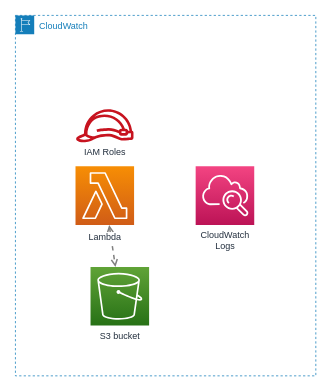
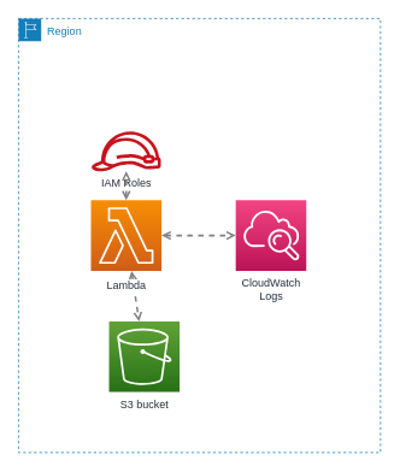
  <mxCell id="0" />
  <mxCell id="1" parent="0" />
- <mxCell id="2" value="CloudWatch" style="points=[[0,0],[0.25,0],[0.5,0],[0.75,0],[1,0],[1,0.25],[1,0.5],[1,0.75],[1,1],[0.75,1],[0.5,1],[0.25,1],[0,1],[0,0.75],[0,0.5],[0,0.25]];outlineConnect=0;gradientColor=none;html=1;whiteSpace=wrap;fontSize=12;fontStyle=0;container=1;pointerEvents=0;collapsible=0;recursiveResize=0;shape=mxgraph.aws4.group;grIcon=mxgraph.aws4.group_region;strokeColor=#147EBA;fillColor=none;verticalAlign=top;align=left;spacingLeft=30;fontColor=#147EBA;dashed=1;" parent="1" vertex="1"><mxGeometry x="20" y="20" width="400" height="480" as="geometry" /></mxCell>
+ <mxCell id="2" value="Region" style="points=[[0,0],[0.25,0],[0.5,0],[0.75,0],[1,0],[1,0.25],[1,0.5],[1,0.75],[1,1],[0.75,1],[0.5,1],[0.25,1],[0,1],[0,0.75],[0,0.5],[0,0.25]];outlineConnect=0;gradientColor=none;html=1;whiteSpace=wrap;fontSize=12;fontStyle=0;container=1;pointerEvents=0;collapsible=0;recursiveResize=0;shape=mxgraph.aws4.group;grIcon=mxgraph.aws4.group_region;strokeColor=#147EBA;fillColor=none;verticalAlign=top;align=left;spacingLeft=30;fontColor=#147EBA;dashed=1;" parent="1" vertex="1"><mxGeometry x="20" y="20" width="400" height="480" as="geometry" /></mxCell>
  <mxCell id="3" value="S3 bucket" style="outlineConnect=0;fontColor=#232F3E;gradientColor=#60A337;gradientDirection=north;fillColor=#277116;strokeColor=#ffffff;dashed=0;verticalLabelPosition=bottom;verticalAlign=top;align=center;html=1;fontSize=12;fontStyle=0;aspect=fixed;shape=mxgraph.aws4.resourceIcon;resIcon=mxgraph.aws4.s3;labelBackgroundColor=#ffffff;" parent="2" vertex="1"><mxGeometry x="100" y="335" width="78" height="78" as="geometry" /></mxCell>
  <mxCell id="4" style="rounded=0;orthogonalLoop=1;jettySize=auto;html=1;startArrow=open;startFill=0;endArrow=open;endFill=0;strokeWidth=2;strokeColor=#808080;dashed=1;" parent="2" source="9" target="3" edge="1"><mxGeometry relative="1" as="geometry" /></mxCell>
  <mxCell id="5" value="IAM Roles" style="outlineConnect=0;fontColor=#232F3E;gradientColor=none;fillColor=#C7131F;strokeColor=none;dashed=0;verticalLabelPosition=bottom;verticalAlign=top;align=center;html=1;fontSize=12;fontStyle=0;aspect=fixed;pointerEvents=1;shape=mxgraph.aws4.role;labelBackgroundColor=#ffffff;" parent="2" vertex="1"><mxGeometry x="80.0" y="125" width="78" height="44" as="geometry" /></mxCell>
+ <mxCell id="6" style="rounded=0;orthogonalLoop=1;jettySize=auto;html=1;startArrow=open;startFill=0;endArrow=open;endFill=0;strokeWidth=2;strokeColor=#808080;dashed=1;" parent="2" source="9" target="5" edge="1"><mxGeometry relative="1" as="geometry" /></mxCell>
  <mxCell id="7" value="CloudWatch&lt;br&gt;Logs" style="outlineConnect=0;fontColor=#232F3E;gradientColor=#F34482;gradientDirection=north;fillColor=#BC1356;strokeColor=#ffffff;dashed=0;verticalLabelPosition=bottom;verticalAlign=top;align=center;html=1;fontSize=12;fontStyle=0;aspect=fixed;shape=mxgraph.aws4.resourceIcon;resIcon=mxgraph.aws4.cloudwatch;labelBackgroundColor=#ffffff;" parent="2" vertex="1"><mxGeometry x="240.0" y="201" width="78" height="78" as="geometry" /></mxCell>
+ <mxCell id="8" style="rounded=0;orthogonalLoop=1;jettySize=auto;html=1;startArrow=open;startFill=0;endArrow=open;endFill=0;strokeWidth=2;strokeColor=#808080;dashed=1;" parent="2" source="9" target="7" edge="1"><mxGeometry relative="1" as="geometry" /></mxCell>
  <mxCell id="9" value="Lambda" style="outlineConnect=0;fontColor=#232F3E;gradientColor=#F78E04;gradientDirection=north;fillColor=#D05C17;strokeColor=#ffffff;dashed=0;verticalLabelPosition=bottom;verticalAlign=top;align=center;html=1;fontSize=12;fontStyle=0;aspect=fixed;shape=mxgraph.aws4.resourceIcon;resIcon=mxgraph.aws4.lambda;labelBackgroundColor=#ffffff;spacingTop=3;" parent="2" vertex="1"><mxGeometry x="80" y="201" width="78" height="78" as="geometry" /></mxCell>
  <mxCell id="10" style="edgeStyle=none;rounded=0;orthogonalLoop=1;jettySize=auto;html=1;entryX=0.5;entryY=0;entryDx=0;entryDy=0;" parent="1" source="2" target="2" edge="1"><mxGeometry relative="1" as="geometry" /></mxCell>
